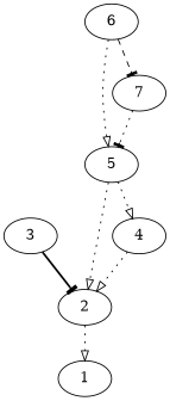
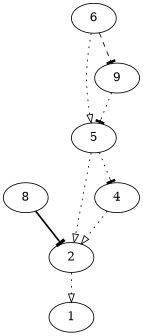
  digraph {
    edge [arrowhead=onormal style=dotted]
    2
    1
-   3
+   3 [label=8]
    4
    5
    6
-   7
+   7 [label=9]
    2 -> 1
    3 -> 2 [arrowhead=tee style=bold]
    4 -> 2
    5 -> 2
-   5 -> 4
+   5 -> 4 [arrowhead=tee]
    6 -> 5
    6 -> 7 [arrowhead=tee style=dashed]
    7 -> 5 [arrowhead=tee]
  }
